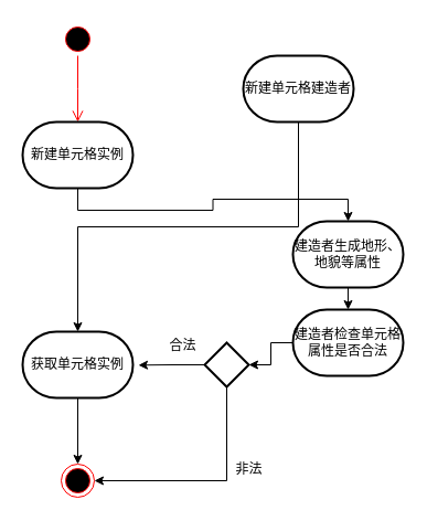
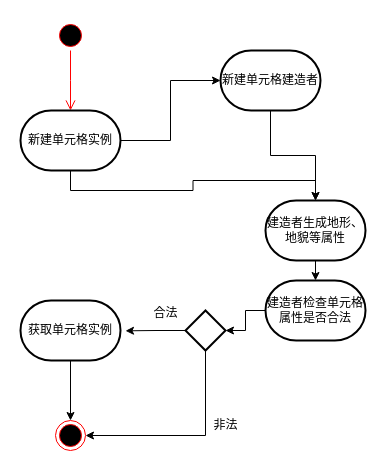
  <mxCell id="0" />
  <mxCell id="1" parent="0" />
  <mxCell id="2" value="" style="ellipse;html=1;shape=startState;fillColor=#000000;strokeColor=#ff0000;" vertex="1" parent="1"><mxGeometry x="55" y="20" width="30" height="30" as="geometry" /></mxCell>
  <mxCell id="3" value="" style="edgeStyle=orthogonalEdgeStyle;html=1;verticalAlign=bottom;endArrow=open;endSize=8;strokeColor=#ff0000;rounded=0;" edge="1" source="2" parent="1"><mxGeometry relative="1" as="geometry"><mxPoint x="70" y="110" as="targetPoint" /></mxGeometry></mxCell>
  <mxCell id="4" value="新建单元格实例" style="strokeWidth=2;html=1;shape=mxgraph.flowchart.terminator;whiteSpace=wrap;" vertex="1" parent="1"><mxGeometry x="20" y="110" width="100" height="60" as="geometry" /></mxCell>
  <mxCell id="5" value="" style="ellipse;html=1;shape=endState;fillColor=#000000;strokeColor=#ff0000;" vertex="1" parent="1"><mxGeometry x="55" y="420" width="30" height="30" as="geometry" /></mxCell>
  <mxCell id="6" value="建造者生成地形、地貌等属性" style="strokeWidth=2;html=1;shape=mxgraph.flowchart.terminator;whiteSpace=wrap;" vertex="1" parent="1"><mxGeometry x="265" y="200" width="100" height="60" as="geometry" /></mxCell>
  <mxCell id="7" style="edgeStyle=orthogonalEdgeStyle;rounded=0;orthogonalLoop=1;jettySize=auto;html=1;exitX=0;exitY=0.5;exitDx=0;exitDy=0;exitPerimeter=0;" edge="1" parent="1" source="18"><mxGeometry relative="1" as="geometry"><mxPoint x="125" y="330.333" as="targetPoint" /></mxGeometry></mxCell>
  <mxCell id="8" value="建造者检查单元格属性是否合法" style="strokeWidth=2;html=1;shape=mxgraph.flowchart.terminator;whiteSpace=wrap;" vertex="1" parent="1"><mxGeometry x="265" y="280" width="100" height="60" as="geometry" /></mxCell>
  <mxCell id="9" style="edgeStyle=orthogonalEdgeStyle;rounded=0;orthogonalLoop=1;jettySize=auto;html=1;exitX=0.5;exitY=1;exitDx=0;exitDy=0;exitPerimeter=0;entryX=0.5;entryY=0;entryDx=0;entryDy=0;entryPerimeter=0;" edge="1" parent="1" target="8"><mxGeometry relative="1" as="geometry"><mxPoint x="315" y="260" as="sourcePoint" /></mxGeometry></mxCell>
  <mxCell id="10" style="edgeStyle=orthogonalEdgeStyle;rounded=0;orthogonalLoop=1;jettySize=auto;html=1;exitX=0.5;exitY=1;exitDx=0;exitDy=0;exitPerimeter=0;" edge="1" parent="1" source="4" target="6"><mxGeometry relative="1" as="geometry"><mxPoint x="70" y="225" as="targetPoint" /></mxGeometry></mxCell>
  <mxCell id="11" style="edgeStyle=orthogonalEdgeStyle;rounded=0;orthogonalLoop=1;jettySize=auto;html=1;exitX=0.5;exitY=1;exitDx=0;exitDy=0;exitPerimeter=0;entryX=0.5;entryY=0;entryDx=0;entryDy=0;" edge="1" parent="1" source="12" target="5"><mxGeometry relative="1" as="geometry" /></mxCell>
  <mxCell id="12" value="获取单元格实例" style="strokeWidth=2;html=1;shape=mxgraph.flowchart.terminator;whiteSpace=wrap;" vertex="1" parent="1"><mxGeometry x="20" y="300" width="100" height="60" as="geometry" /></mxCell>
  <mxCell id="13" value="新建单元格建造者" style="strokeWidth=2;html=1;shape=mxgraph.flowchart.terminator;whiteSpace=wrap;" vertex="1" parent="1"><mxGeometry x="220" y="50" width="100" height="60" as="geometry" /></mxCell>
- <mxCell id="15" style="edgeStyle=orthogonalEdgeStyle;rounded=0;orthogonalLoop=1;jettySize=auto;html=1;exitX=0.5;exitY=1;exitDx=0;exitDy=0;exitPerimeter=0;" edge="1" parent="1" source="13" target="12"><mxGeometry relative="1" as="geometry" /></mxCell>
+ <mxCell id="14" style="edgeStyle=orthogonalEdgeStyle;rounded=0;orthogonalLoop=1;jettySize=auto;html=1;exitX=1;exitY=0.5;exitDx=0;exitDy=0;exitPerimeter=0;entryX=0;entryY=0.5;entryDx=0;entryDy=0;entryPerimeter=0;" edge="1" parent="1" source="4" target="13"><mxGeometry relative="1" as="geometry" /></mxCell>
+ <mxCell id="15" style="edgeStyle=orthogonalEdgeStyle;rounded=0;orthogonalLoop=1;jettySize=auto;html=1;exitX=0.5;exitY=1;exitDx=0;exitDy=0;exitPerimeter=0;entryX=0.5;entryY=0;entryDx=0;entryDy=0;entryPerimeter=0;" edge="1" parent="1" source="13" target="6"><mxGeometry relative="1" as="geometry" /></mxCell>
  <mxCell id="16" value="" style="edgeStyle=orthogonalEdgeStyle;rounded=0;orthogonalLoop=1;jettySize=auto;html=1;exitX=0;exitY=0.5;exitDx=0;exitDy=0;exitPerimeter=0;" edge="1" parent="1" source="8" target="18"><mxGeometry relative="1" as="geometry"><mxPoint x="125" y="330.333" as="targetPoint" /><mxPoint x="265" y="330" as="sourcePoint" /></mxGeometry></mxCell>
  <mxCell id="17" style="edgeStyle=orthogonalEdgeStyle;rounded=0;orthogonalLoop=1;jettySize=auto;html=1;exitX=0.5;exitY=1;exitDx=0;exitDy=0;exitPerimeter=0;entryX=1;entryY=0.5;entryDx=0;entryDy=0;" edge="1" parent="1" source="18" target="5"><mxGeometry relative="1" as="geometry" /></mxCell>
  <mxCell id="18" value="" style="strokeWidth=2;html=1;shape=mxgraph.flowchart.decision;whiteSpace=wrap;" vertex="1" parent="1"><mxGeometry x="185" y="310" width="40" height="40" as="geometry" /></mxCell>
  <mxCell id="19" value="合法" style="text;html=1;align=center;verticalAlign=middle;resizable=0;points=[];autosize=1;strokeColor=none;fillColor=none;" vertex="1" parent="1"><mxGeometry x="140" y="298" width="50" height="30" as="geometry" /></mxCell>
  <mxCell id="20" value="非法" style="text;html=1;align=center;verticalAlign=middle;resizable=0;points=[];autosize=1;strokeColor=none;fillColor=none;" vertex="1" parent="1"><mxGeometry x="200" y="410" width="50" height="30" as="geometry" /></mxCell>
